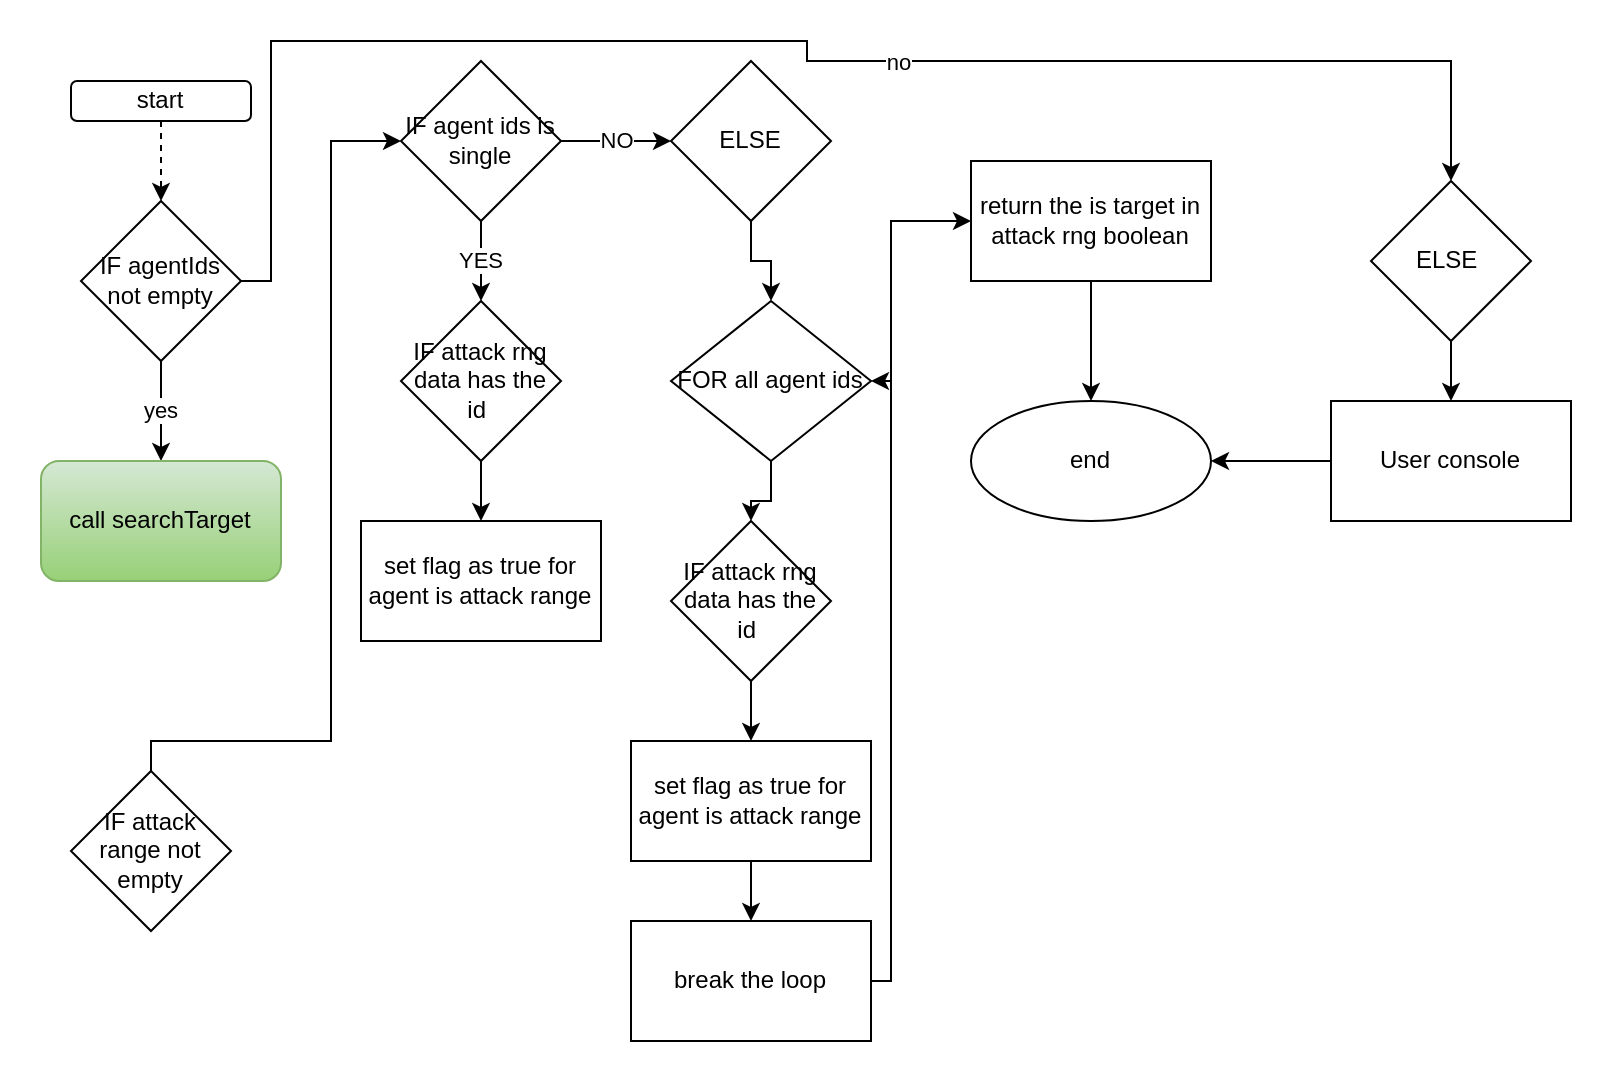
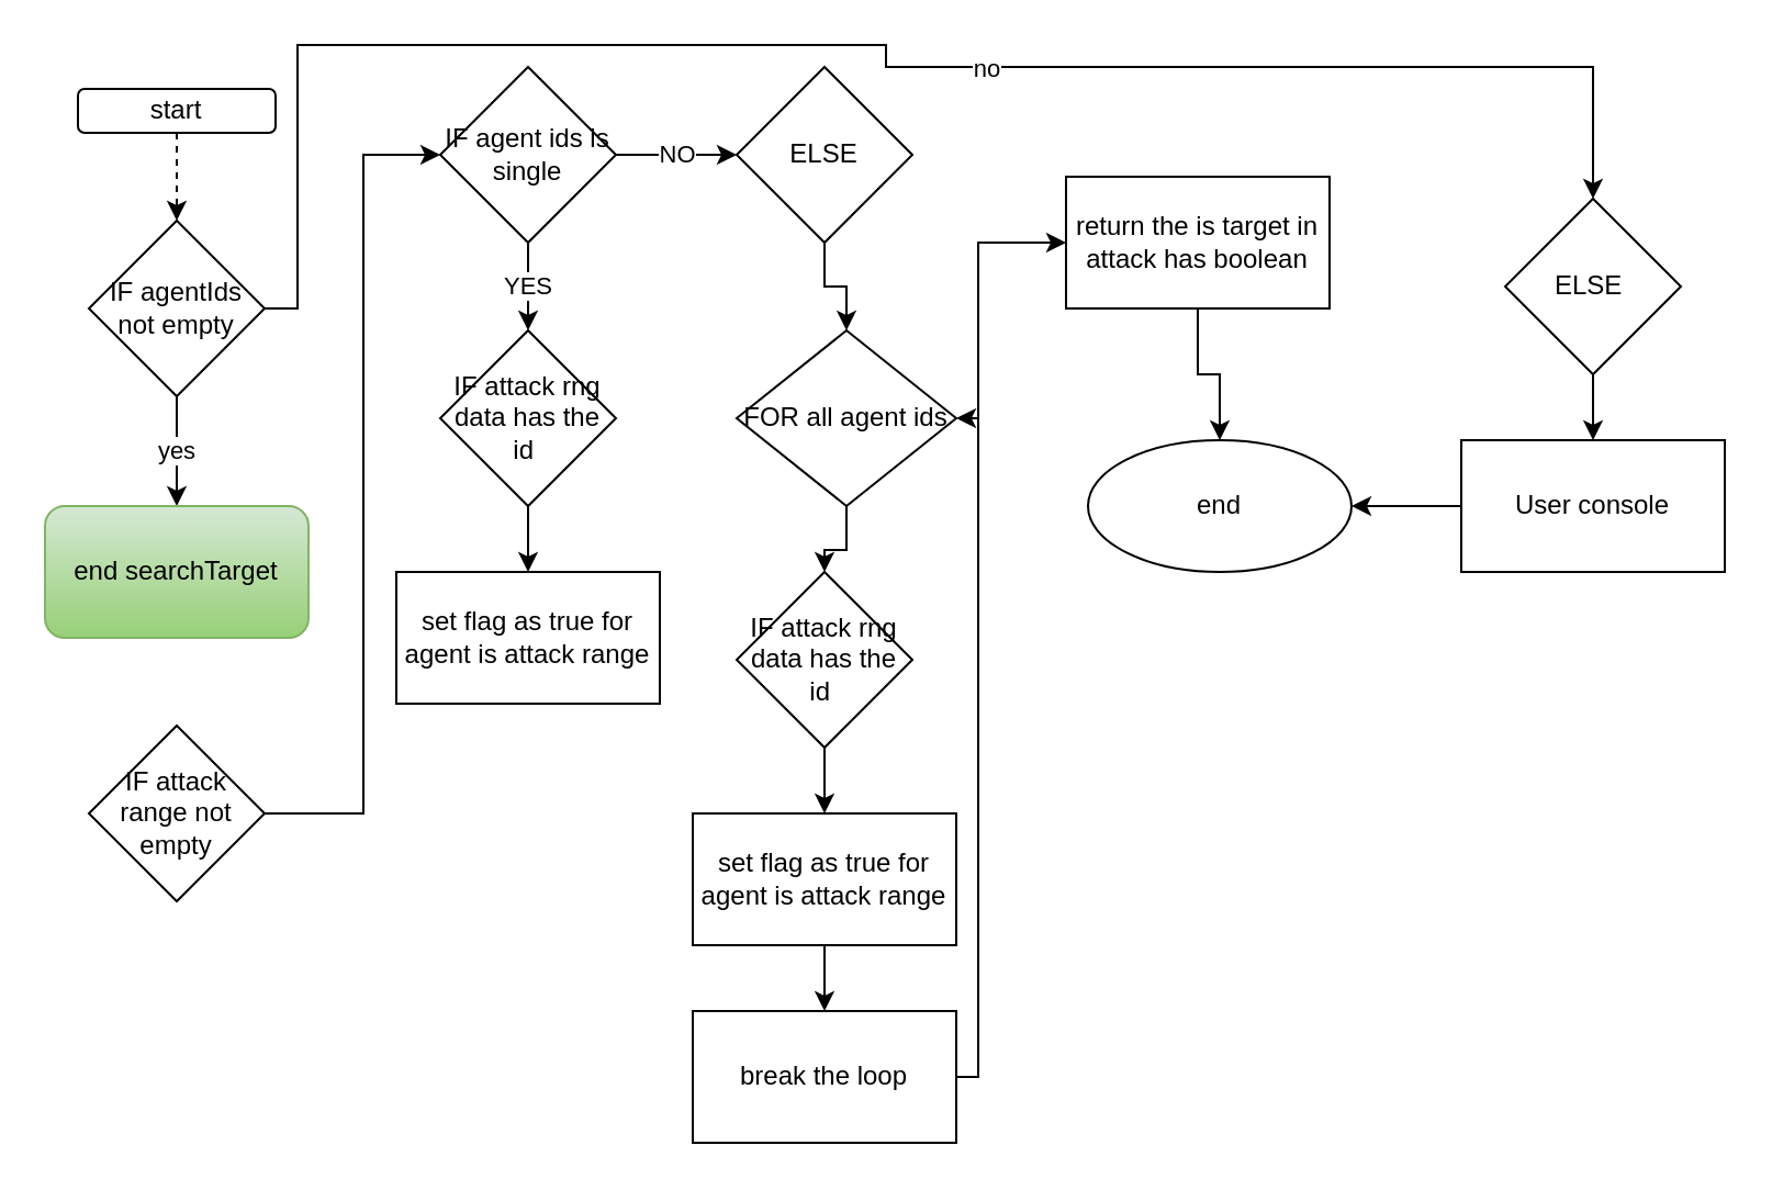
  <mxCell id="0" />
  <mxCell id="1" parent="0" />
  <mxCell id="2" value="" style="edgeStyle=orthogonalEdgeStyle;rounded=0;orthogonalLoop=1;jettySize=auto;html=1;dashed=1;" edge="1" parent="1" source="3" target="7"><mxGeometry relative="1" as="geometry" /></mxCell>
  <mxCell id="3" value="start" style="rounded=1;whiteSpace=wrap;html=1;" vertex="1" parent="1"><mxGeometry x="35" y="40" width="90" height="20" as="geometry" /></mxCell>
  <mxCell id="4" value="yes" style="edgeStyle=orthogonalEdgeStyle;rounded=0;orthogonalLoop=1;jettySize=auto;html=1;" edge="1" parent="1" source="7" target="8"><mxGeometry relative="1" as="geometry" /></mxCell>
  <mxCell id="5" value="" style="edgeStyle=orthogonalEdgeStyle;rounded=0;orthogonalLoop=1;jettySize=auto;html=1;" edge="1" parent="1" source="7" target="32"><mxGeometry relative="1" as="geometry"><Array as="points"><mxPoint x="135" y="140" /><mxPoint x="135" y="20" /><mxPoint x="403" y="20" /><mxPoint x="403" y="30" /><mxPoint x="725" y="30" /></Array></mxGeometry></mxCell>
  <mxCell id="6" value="no" style="edgeLabel;html=1;align=center;verticalAlign=middle;resizable=0;points=[];" vertex="1" connectable="0" parent="5"><mxGeometry x="0.152" relative="1" as="geometry"><mxPoint as="offset" /></mxGeometry></mxCell>
  <mxCell id="7" value="IF agentIds not empty" style="rhombus;whiteSpace=wrap;html=1;" vertex="1" parent="1"><mxGeometry x="40" y="100" width="80" height="80" as="geometry" /></mxCell>
- <mxCell id="8" value="call&amp;nbsp;searchTarget" style="rounded=1;whiteSpace=wrap;html=1;fillColor=#d5e8d4;gradientColor=#97d077;strokeColor=#82b366;" vertex="1" parent="1"><mxGeometry x="20" y="230" width="120" height="60" as="geometry" /></mxCell>
+ <mxCell id="8" value="end&amp;nbsp;searchTarget" style="rounded=1;whiteSpace=wrap;html=1;fillColor=#d5e8d4;gradientColor=#97d077;strokeColor=#82b366;" vertex="1" parent="1"><mxGeometry x="20" y="230" width="120" height="60" as="geometry" /></mxCell>
  <mxCell id="9" value="" style="edgeStyle=orthogonalEdgeStyle;rounded=0;orthogonalLoop=1;jettySize=auto;html=1;" edge="1" parent="1" source="10" target="13"><mxGeometry relative="1" as="geometry"><Array as="points"><mxPoint x="165" y="370" /><mxPoint x="165" y="70" /></Array></mxGeometry></mxCell>
- <mxCell id="10" value="IF attack range not empty" style="rhombus;whiteSpace=wrap;html=1;" vertex="1" parent="1"><mxGeometry x="35" y="385" width="80" height="80" as="geometry" /></mxCell>
+ <mxCell id="10" value="IF attack range not empty" style="rhombus;whiteSpace=wrap;html=1;" vertex="1" parent="1"><mxGeometry x="40" y="330" width="80" height="80" as="geometry" /></mxCell>
  <mxCell id="11" value="YES" style="edgeStyle=orthogonalEdgeStyle;rounded=0;orthogonalLoop=1;jettySize=auto;html=1;" edge="1" parent="1" source="13" target="15"><mxGeometry relative="1" as="geometry" /></mxCell>
  <mxCell id="12" value="NO" style="edgeStyle=orthogonalEdgeStyle;rounded=0;orthogonalLoop=1;jettySize=auto;html=1;" edge="1" parent="1" source="13" target="18"><mxGeometry relative="1" as="geometry" /></mxCell>
  <mxCell id="13" value="IF agent ids is single" style="rhombus;whiteSpace=wrap;html=1;" vertex="1" parent="1"><mxGeometry x="200" y="30" width="80" height="80" as="geometry" /></mxCell>
  <mxCell id="14" value="" style="edgeStyle=orthogonalEdgeStyle;rounded=0;orthogonalLoop=1;jettySize=auto;html=1;" edge="1" parent="1" source="15" target="16"><mxGeometry relative="1" as="geometry" /></mxCell>
  <mxCell id="15" value="IF attack rng data has the id&amp;nbsp;" style="rhombus;whiteSpace=wrap;html=1;" vertex="1" parent="1"><mxGeometry x="200" y="150" width="80" height="80" as="geometry" /></mxCell>
  <mxCell id="16" value="set flag as true for agent is attack range" style="whiteSpace=wrap;html=1;" vertex="1" parent="1"><mxGeometry x="180" y="260" width="120" height="60" as="geometry" /></mxCell>
  <mxCell id="17" value="" style="edgeStyle=orthogonalEdgeStyle;rounded=0;orthogonalLoop=1;jettySize=auto;html=1;" edge="1" parent="1" source="18" target="20"><mxGeometry relative="1" as="geometry" /></mxCell>
  <mxCell id="18" value="ELSE" style="rhombus;whiteSpace=wrap;html=1;" vertex="1" parent="1"><mxGeometry x="335" y="30" width="80" height="80" as="geometry" /></mxCell>
  <mxCell id="19" value="" style="edgeStyle=orthogonalEdgeStyle;rounded=0;orthogonalLoop=1;jettySize=auto;html=1;" edge="1" parent="1" source="20" target="22"><mxGeometry relative="1" as="geometry" /></mxCell>
  <mxCell id="20" value="FOR all agent ids" style="rhombus;whiteSpace=wrap;html=1;" vertex="1" parent="1"><mxGeometry x="335" y="150" width="100" height="80" as="geometry" /></mxCell>
  <mxCell id="21" value="" style="edgeStyle=orthogonalEdgeStyle;rounded=0;orthogonalLoop=1;jettySize=auto;html=1;" edge="1" parent="1" source="22" target="24"><mxGeometry relative="1" as="geometry" /></mxCell>
  <mxCell id="22" value="IF attack rng data has the id&amp;nbsp;" style="rhombus;whiteSpace=wrap;html=1;" vertex="1" parent="1"><mxGeometry x="335" y="260" width="80" height="80" as="geometry" /></mxCell>
  <mxCell id="23" value="" style="edgeStyle=orthogonalEdgeStyle;rounded=0;orthogonalLoop=1;jettySize=auto;html=1;" edge="1" parent="1" source="24" target="27"><mxGeometry relative="1" as="geometry" /></mxCell>
  <mxCell id="24" value="set flag as true for agent is attack range" style="whiteSpace=wrap;html=1;" vertex="1" parent="1"><mxGeometry x="315" y="370" width="120" height="60" as="geometry" /></mxCell>
  <mxCell id="25" value="" style="edgeStyle=orthogonalEdgeStyle;rounded=0;orthogonalLoop=1;jettySize=auto;html=1;" edge="1" parent="1" source="27" target="29"><mxGeometry relative="1" as="geometry"><Array as="points"><mxPoint x="445" y="490" /><mxPoint x="445" y="110" /></Array></mxGeometry></mxCell>
  <mxCell id="26" style="edgeStyle=orthogonalEdgeStyle;rounded=0;orthogonalLoop=1;jettySize=auto;html=1;entryX=1;entryY=0.5;entryDx=0;entryDy=0;" edge="1" parent="1" source="27" target="20"><mxGeometry relative="1" as="geometry"><Array as="points"><mxPoint x="445" y="490" /><mxPoint x="445" y="190" /></Array></mxGeometry></mxCell>
  <mxCell id="27" value="break the loop" style="whiteSpace=wrap;html=1;" vertex="1" parent="1"><mxGeometry x="315" y="460" width="120" height="60" as="geometry" /></mxCell>
  <mxCell id="28" value="" style="edgeStyle=orthogonalEdgeStyle;rounded=0;orthogonalLoop=1;jettySize=auto;html=1;" edge="1" parent="1" source="29" target="30"><mxGeometry relative="1" as="geometry" /></mxCell>
- <mxCell id="29" value="return the is target in attack rng boolean" style="whiteSpace=wrap;html=1;" vertex="1" parent="1"><mxGeometry x="485" y="80" width="120" height="60" as="geometry" /></mxCell>
- <mxCell id="30" value="end" style="ellipse;whiteSpace=wrap;html=1;" vertex="1" parent="1"><mxGeometry x="485" y="200" width="120" height="60" as="geometry" /></mxCell>
+ <mxCell id="29" value="return the is target in attack has boolean" style="whiteSpace=wrap;html=1;" vertex="1" parent="1"><mxGeometry x="485" y="80" width="120" height="60" as="geometry" /></mxCell>
+ <mxCell id="30" value="end" style="ellipse;whiteSpace=wrap;html=1;" vertex="1" parent="1"><mxGeometry x="495" y="200" width="120" height="60" as="geometry" /></mxCell>
  <mxCell id="31" value="" style="edgeStyle=orthogonalEdgeStyle;rounded=0;orthogonalLoop=1;jettySize=auto;html=1;" edge="1" parent="1" source="32" target="34"><mxGeometry relative="1" as="geometry" /></mxCell>
  <mxCell id="32" value="ELSE&amp;nbsp;" style="rhombus;whiteSpace=wrap;html=1;" vertex="1" parent="1"><mxGeometry x="685" y="90" width="80" height="80" as="geometry" /></mxCell>
  <mxCell id="33" value="" style="edgeStyle=orthogonalEdgeStyle;rounded=0;orthogonalLoop=1;jettySize=auto;html=1;" edge="1" parent="1" source="34" target="30"><mxGeometry relative="1" as="geometry" /></mxCell>
  <mxCell id="34" value="User console" style="whiteSpace=wrap;html=1;" vertex="1" parent="1"><mxGeometry x="665" y="200" width="120" height="60" as="geometry" /></mxCell>
